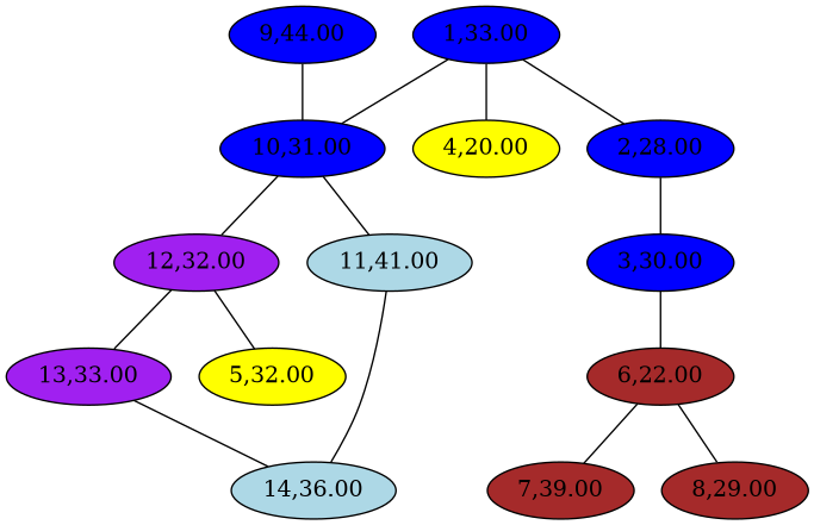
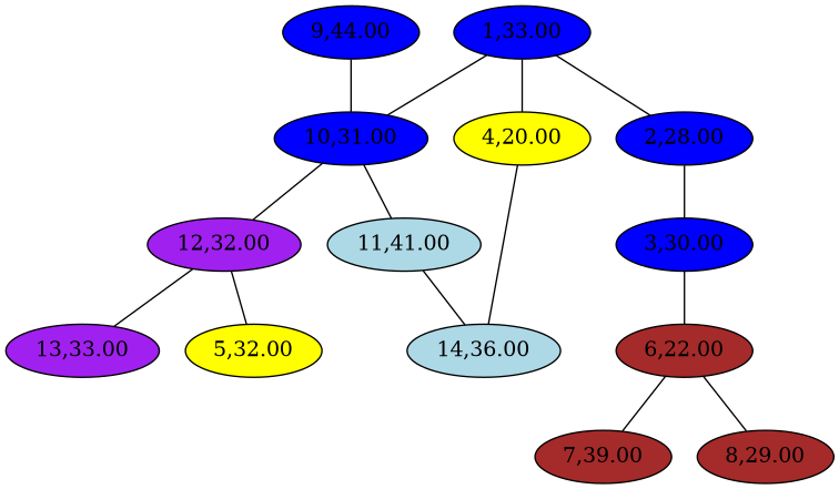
  graph {
    splines=true
    node [fillcolor=blue style=filled]
    n1 [fillcolor=brown label="6,22.00"]
    n2 [fillcolor=brown label="7,39.00"]
    n3 [fillcolor=brown label="8,29.00"]
    n4 [label="10,31.00"]
    n5 [fillcolor=purple label="12,32.00"]
    n6 [fillcolor=lightblue label="11,41.00"]
    n7 [fillcolor=purple label="13,33.00"]
    n8 [fillcolor=yellow label="5,32.00"]
    n9 [fillcolor=lightblue label="14,36.00"]
    n10 [label="1,33.00"]
    n11 [fillcolor=yellow label="4,20.00"]
    n12 [label="2,28.00"]
    n13 [label="3,30.00"]
    n14 [label="9,44.00"]
    n1 -- n2
    n1 -- n3
    n4 -- n5
    n4 -- n6
    n5 -- n7
    n5 -- n8
    n6 -- n9
-   n7 -- n9
+   n11 -- n9
    n10 -- n4
    n10 -- n11
    n10 -- n12
    n12 -- n13
    n13 -- n1
    n14 -- n4
  }
